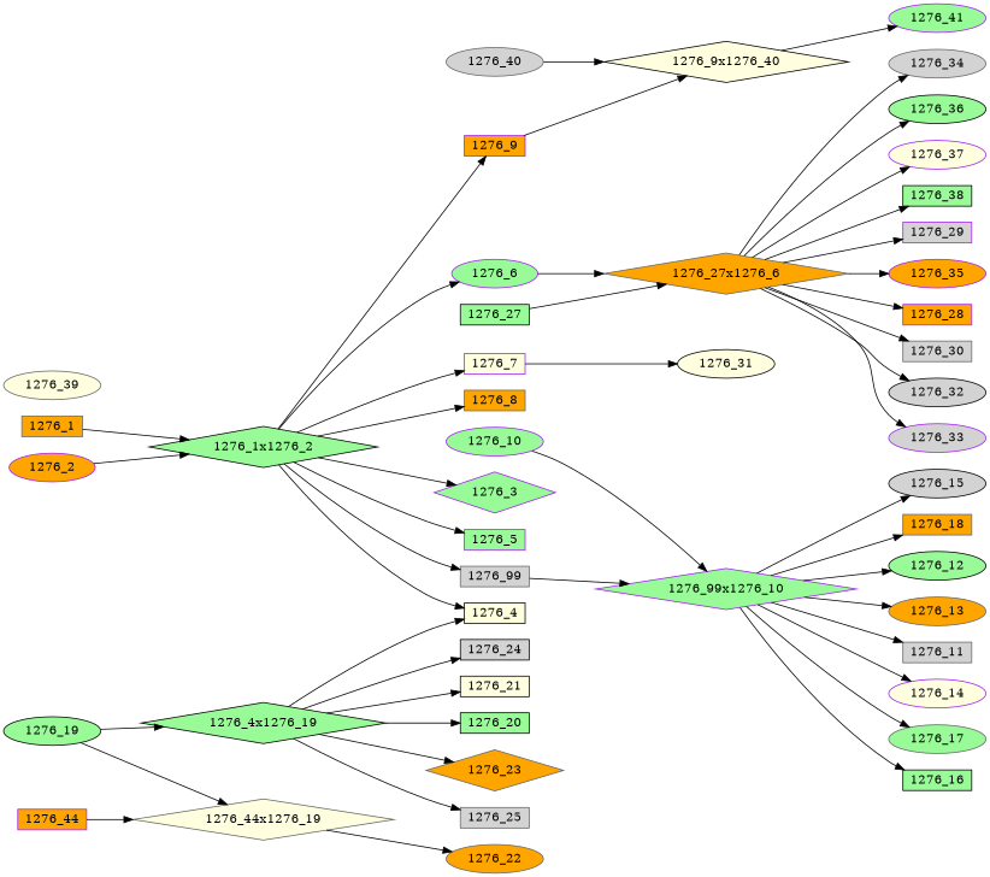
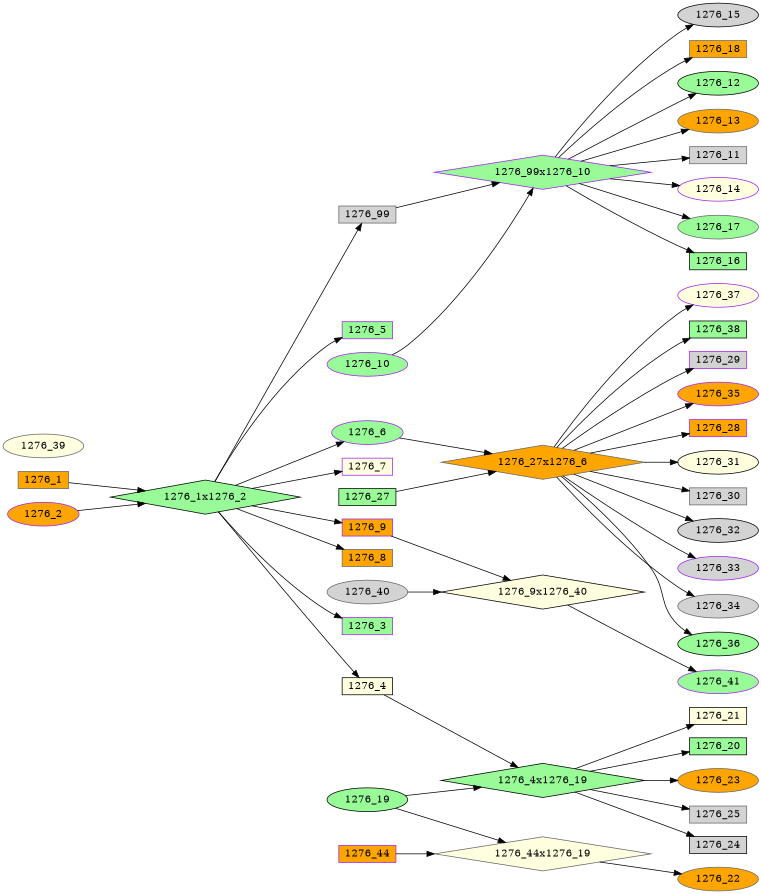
  digraph {
    rankdir=LR
    node [color=black fillcolor=palegreen fontcolor=black regular=0 shape=box style=filled]
    "1276_20" [height=0.3 width=0.5]
    "1276_4x1276_19" [height=.1 shape=diamond width=.1 fontcolor="" regular=""]
-   "1276_23" [color=gray40 fillcolor=orange height=0.3 shape=diamond width=0.5]
+   "1276_23" [color=gray40 fillcolor=orange height=0.3 shape=ellipse width=0.5]
    "1276_25" [color=gray40 fillcolor=lightgrey height=0.3 width=0.5]
    "1276_24" [fillcolor=lightgrey height=0.3 width=0.5]
    "1276_21" [fillcolor=lightyellow height=0.3 width=0.5]
    "1276_32" [fillcolor=lightgrey height=0.3 shape=ellipse width=0.5]
    "1276_27x1276_6" [color=gray40 fillcolor=orange height=.1 shape=diamond width=.1 fontcolor="" regular=""]
    "1276_33" [color=purple fillcolor=lightgrey height=0.3 shape=ellipse width=0.5]
    "1276_34" [color=gray40 fillcolor=lightgrey height=0.3 shape=ellipse width=0.5]
    "1276_36" [height=0.3 shape=ellipse width=0.5]
    "1276_37" [color=purple fillcolor=lightyellow height=0.3 shape=ellipse width=0.5]
    "1276_38" [height=0.3 width=0.5]
    "1276_29" [color=purple fillcolor=lightgrey height=0.3 width=0.5]
    "1276_35" [color=purple fillcolor=orange height=0.3 shape=ellipse width=0.5]
    "1276_28" [color=purple fillcolor=orange height=0.3 width=0.5]
    "1276_31" [fillcolor=lightyellow height=0.3 shape=ellipse width=0.5]
    "1276_30" [color=gray40 fillcolor=lightgrey height=0.3 width=0.5]
    "1276_27" [height=0.3 width=0.5]
    "1276_44" [color=purple fillcolor=orange height=0.3 width=0.5]
    "1276_44x1276_19" [color=gray40 fillcolor=lightyellow height=.1 shape=diamond width=.1 fontcolor="" regular=""]
    "1276_22" [color=gray40 fillcolor=orange height=0.3 shape=ellipse width=0.5]
    "1276_39" [color=gray40 fillcolor=lightyellow height=0.3 shape=ellipse width=0.5]
    "1276_41" [color=purple height=0.3 shape=ellipse width=0.5]
    "1276_9x1276_40" [fillcolor=lightyellow height=.1 shape=diamond width=.1 fontcolor="" regular=""]
    "1276_12" [height=0.3 shape=ellipse width=0.5]
    "1276_99x1276_10" [color=purple height=.1 shape=diamond width=.1 fontcolor="" regular=""]
    "1276_13" [color=gray40 fillcolor=orange height=0.3 shape=ellipse width=0.5]
    "1276_11" [color=gray40 fillcolor=lightgrey height=0.3 width=0.5]
    "1276_14" [color=purple fillcolor=lightyellow height=0.3 shape=ellipse width=0.5]
    "1276_17" [color=gray40 height=0.3 shape=ellipse width=0.5]
    "1276_16" [height=0.3 width=0.5]
    "1276_15" [fillcolor=lightgrey height=0.3 shape=ellipse width=0.5]
    "1276_18" [color=gray40 fillcolor=orange height=0.3 width=0.5]
    "1276_40" [color=gray40 fillcolor=lightgrey height=0.3 shape=ellipse width=0.5]
    "1276_6" [color=purple height=0.3 shape=ellipse width=0.5]
    "1276_1x1276_2" [height=.1 shape=diamond width=.1 fontcolor="" regular=""]
-   "1276_3" [color=purple height=0.3 shape=diamond width=0.5]
+   "1276_3" [color=purple height=0.3 width=0.5]
    "1276_4" [fillcolor=lightyellow height=0.3 width=0.5]
    "1276_5" [color=purple height=0.3 width=0.5]
    "1276_7" [color=purple fillcolor=lightyellow height=0.3 width=0.5]
    "1276_99" [color=gray40 fillcolor=lightgrey height=0.3 width=0.5]
    "1276_9" [color=purple fillcolor=orange height=0.3 width=0.5]
    "1276_8" [color=gray40 fillcolor=orange height=0.3 width=0.5]
    "1276_1" [color=gray40 fillcolor=orange height=0.3 width=0.5]
    "1276_2" [color=purple fillcolor=orange height=0.3 shape=ellipse width=0.5]
    "1276_10" [color=purple height=0.3 shape=ellipse width=0.5]
    "1276_19" [height=0.3 shape=ellipse width=0.5]
    "1276_4x1276_19" -> "1276_20"
    "1276_4x1276_19" -> "1276_23"
    "1276_4x1276_19" -> "1276_25"
    "1276_4x1276_19" -> "1276_24"
    "1276_4x1276_19" -> "1276_21"
    "1276_27x1276_6" -> "1276_32"
    "1276_27x1276_6" -> "1276_33"
    "1276_27x1276_6" -> "1276_34"
    "1276_27x1276_6" -> "1276_36"
    "1276_27x1276_6" -> "1276_37"
    "1276_27x1276_6" -> "1276_38"
    "1276_27x1276_6" -> "1276_29"
    "1276_27x1276_6" -> "1276_35"
    "1276_27x1276_6" -> "1276_28"
-   "1276_7" -> "1276_31"
+   "1276_27x1276_6" -> "1276_31"
    "1276_27x1276_6" -> "1276_30"
    "1276_27" -> "1276_27x1276_6"
    "1276_44" -> "1276_44x1276_19"
    "1276_44x1276_19" -> "1276_22"
    "1276_9x1276_40" -> "1276_41"
    "1276_99x1276_10" -> "1276_12"
    "1276_99x1276_10" -> "1276_13"
    "1276_99x1276_10" -> "1276_11"
    "1276_99x1276_10" -> "1276_14"
    "1276_99x1276_10" -> "1276_17"
    "1276_99x1276_10" -> "1276_16"
    "1276_99x1276_10" -> "1276_15"
    "1276_99x1276_10" -> "1276_18"
    "1276_40" -> "1276_9x1276_40"
    "1276_6" -> "1276_27x1276_6"
    "1276_1x1276_2" -> "1276_6"
    "1276_1x1276_2" -> "1276_3"
    "1276_1x1276_2" -> "1276_4"
    "1276_1x1276_2" -> "1276_5"
    "1276_1x1276_2" -> "1276_7"
    "1276_1x1276_2" -> "1276_99"
    "1276_1x1276_2" -> "1276_9"
    "1276_1x1276_2" -> "1276_8"
-   "1276_4x1276_19" -> "1276_4"
+   "1276_4" -> "1276_4x1276_19"
    "1276_99" -> "1276_99x1276_10"
    "1276_9" -> "1276_9x1276_40"
    "1276_1" -> "1276_1x1276_2"
    "1276_2" -> "1276_1x1276_2"
    "1276_10" -> "1276_99x1276_10"
    "1276_19" -> "1276_4x1276_19"
    "1276_19" -> "1276_44x1276_19"
  }
